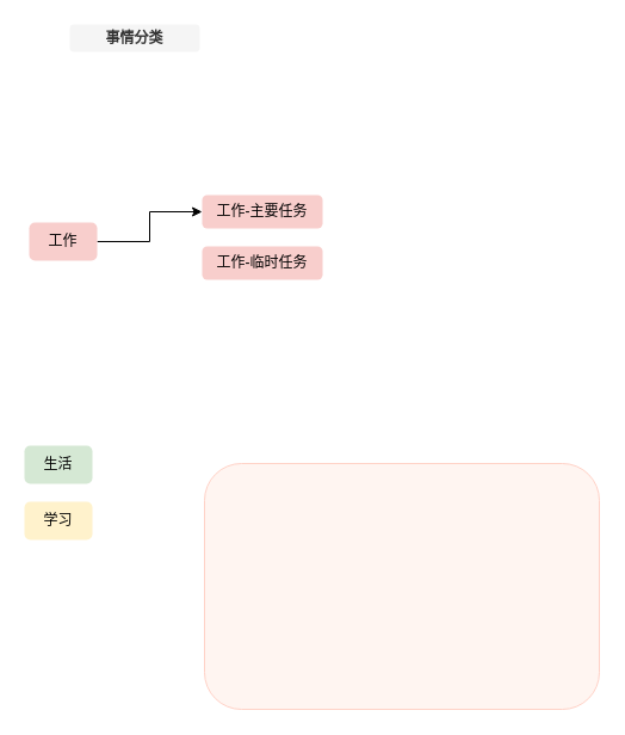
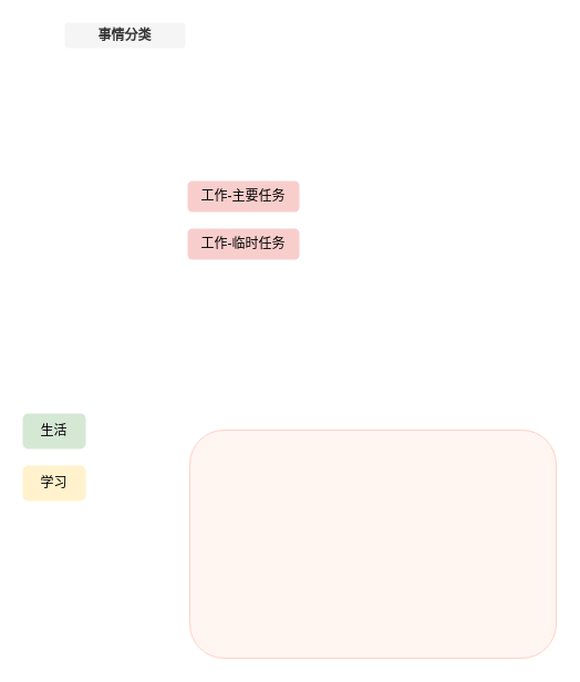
  <mxCell id="0" />
  <mxCell id="1" parent="0" />
  <mxCell id="2" value="事情分类" style="rounded=1;whiteSpace=wrap;html=1;fillColor=#f5f5f5;fontColor=#333333;strokeColor=none;strokeWidth=0;fontStyle=1" vertex="1" parent="1"><mxGeometry x="58" y="20" width="109" height="23" as="geometry" /></mxCell>
  <mxCell id="3" value="" style="rounded=1;whiteSpace=wrap;html=1;fillColor=#FFF5F1;strokeColor=#FFD2C7;" vertex="1" parent="1"><mxGeometry x="171" y="388" width="331" height="206" as="geometry" /></mxCell>
  <mxCell id="4" value="生活" style="rounded=1;whiteSpace=wrap;html=1;fillColor=#d5e8d4;strokeColor=none;" vertex="1" parent="1"><mxGeometry x="20" y="373" width="57" height="32" as="geometry" /></mxCell>
- <mxCell id="5" value="" style="edgeStyle=orthogonalEdgeStyle;rounded=0;orthogonalLoop=1;jettySize=auto;html=1;" edge="1" parent="1" source="6" target="8"><mxGeometry relative="1" as="geometry" /></mxCell>
- <mxCell id="6" value="工作" style="rounded=1;whiteSpace=wrap;html=1;fillColor=#f8cecc;strokeColor=none;" vertex="1" parent="1"><mxGeometry x="24" y="186" width="57" height="32" as="geometry" /></mxCell>
  <mxCell id="7" value="学习" style="rounded=1;whiteSpace=wrap;html=1;fillColor=#fff2cc;strokeColor=none;" vertex="1" parent="1"><mxGeometry x="20" y="420" width="57" height="32" as="geometry" /></mxCell>
  <mxCell id="8" value="工作-主要任务" style="rounded=1;whiteSpace=wrap;html=1;fillColor=#f8cecc;strokeColor=none;" vertex="1" parent="1"><mxGeometry x="169" y="163" width="101" height="28" as="geometry" /></mxCell>
  <mxCell id="9" value="工作-临时任务" style="rounded=1;whiteSpace=wrap;html=1;fillColor=#f8cecc;strokeColor=none;" vertex="1" parent="1"><mxGeometry x="169" y="206" width="101" height="28" as="geometry" /></mxCell>
